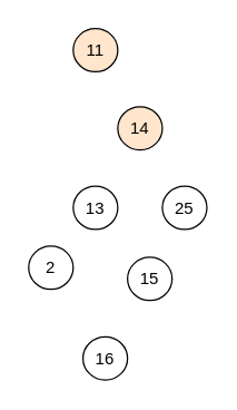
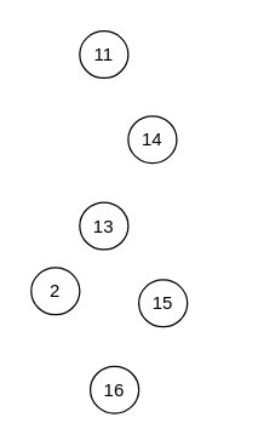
  <mxCell id="0" />
  <mxCell id="1" parent="0" />
- <mxCell id="2" value="11" style="ellipse;whiteSpace=wrap;html=1;hachureGap=4;fillColor=#ffe6cc;" parent="1" vertex="1"><mxGeometry x="52" y="20" width="32" height="31" as="geometry" /></mxCell>
+ <mxCell id="2" value="11" style="ellipse;whiteSpace=wrap;html=1;hachureGap=4;" parent="1" vertex="1"><mxGeometry x="52" y="20" width="32" height="31" as="geometry" /></mxCell>
  <mxCell id="3" value="2" style="ellipse;whiteSpace=wrap;html=1;hachureGap=4;" parent="1" vertex="1"><mxGeometry x="20" y="176" width="32" height="31" as="geometry" /></mxCell>
- <mxCell id="4" value="14" style="ellipse;whiteSpace=wrap;html=1;hachureGap=4;fillColor=#ffe6cc;" parent="1" vertex="1"><mxGeometry x="84" y="76" width="32" height="31" as="geometry" /></mxCell>
- <mxCell id="5" value="25" style="ellipse;whiteSpace=wrap;html=1;hachureGap=4;" parent="1" vertex="1"><mxGeometry x="116" y="133" width="32" height="31" as="geometry" /></mxCell>
+ <mxCell id="4" value="14" style="ellipse;whiteSpace=wrap;html=1;hachureGap=4;" parent="1" vertex="1"><mxGeometry x="84" y="76" width="32" height="31" as="geometry" /></mxCell>
  <mxCell id="6" value="13" style="ellipse;whiteSpace=wrap;html=1;hachureGap=4;" parent="1" vertex="1"><mxGeometry x="52" y="133" width="32" height="31" as="geometry" /></mxCell>
  <mxCell id="7" value="15" style="ellipse;whiteSpace=wrap;html=1;hachureGap=4;" parent="1" vertex="1"><mxGeometry x="91" y="184" width="32" height="31" as="geometry" /></mxCell>
  <mxCell id="8" value="16" style="ellipse;whiteSpace=wrap;html=1;hachureGap=4;" parent="1" vertex="1"><mxGeometry x="59" y="241" width="32" height="31" as="geometry" /></mxCell>
